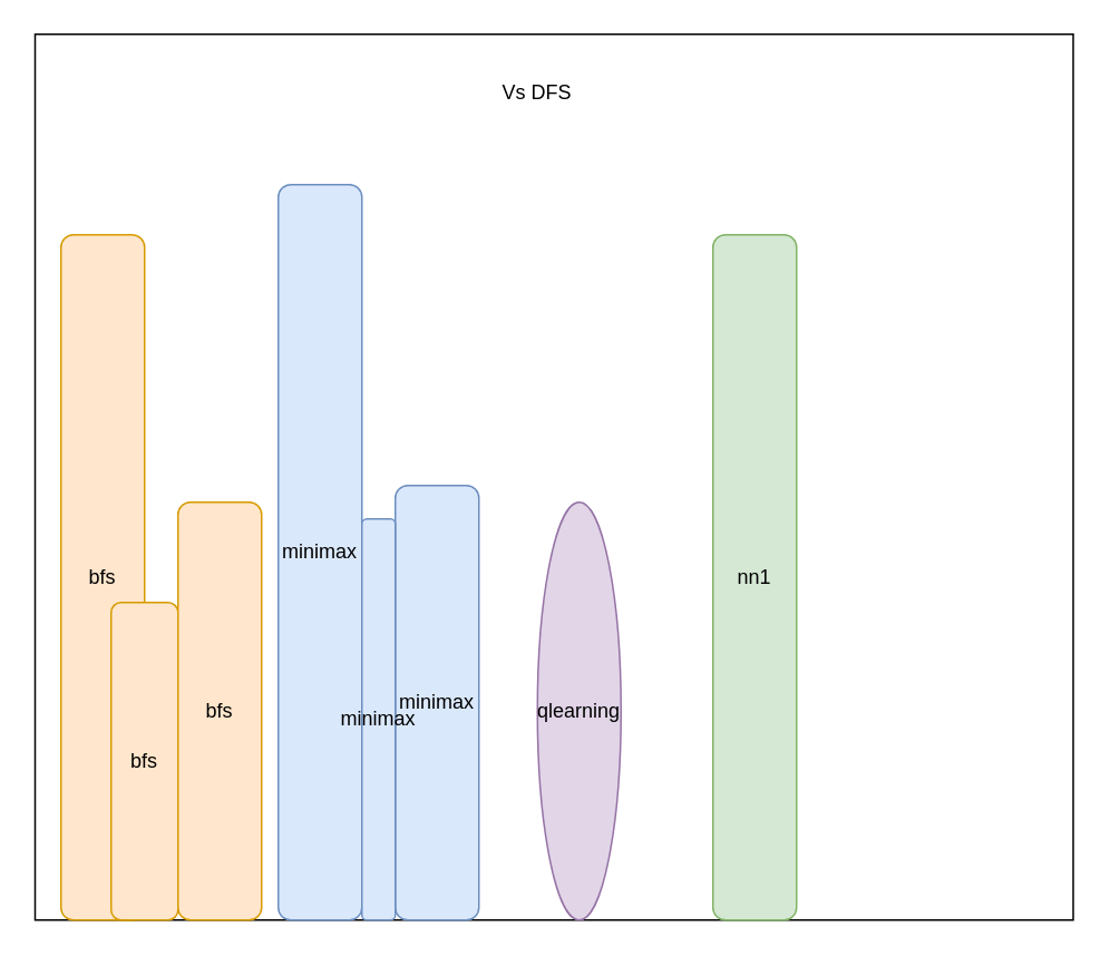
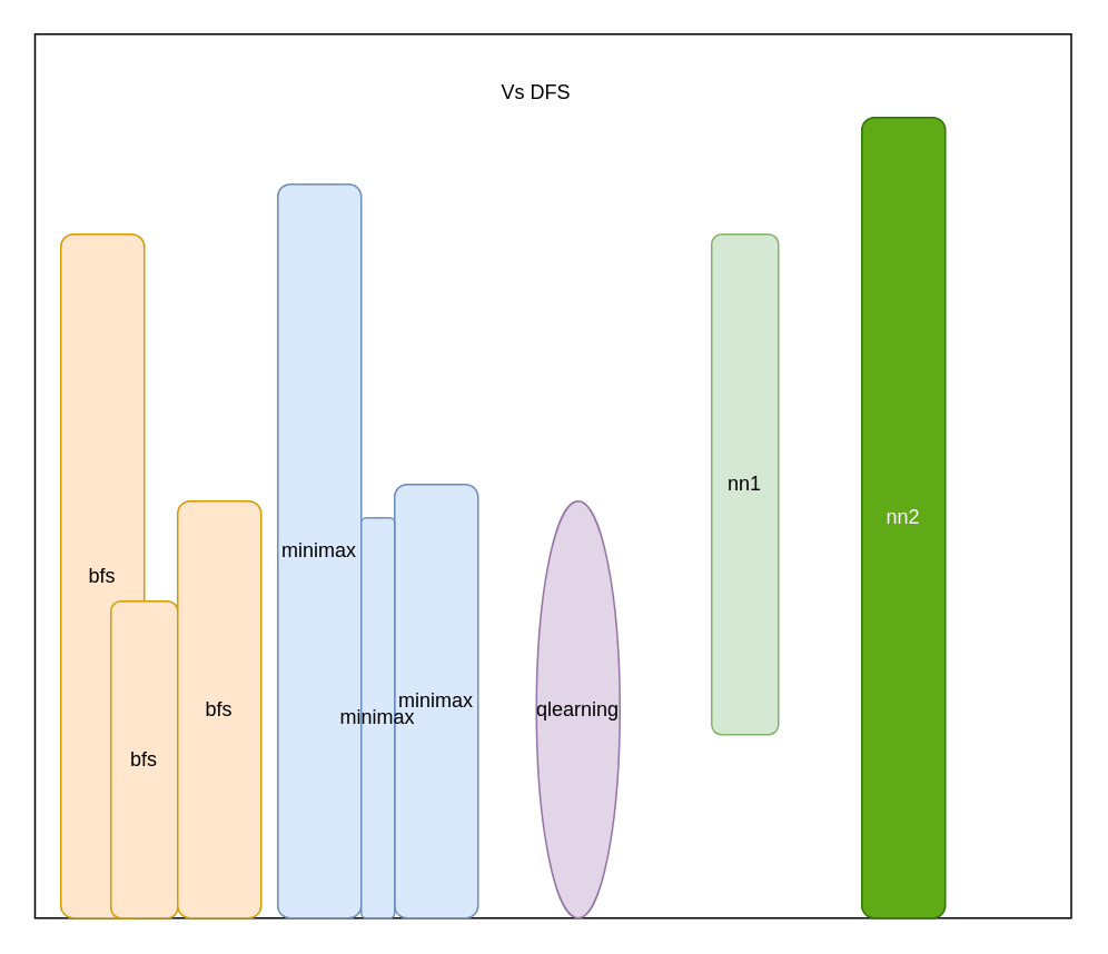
  <mxCell id="0" />
  <mxCell id="1" parent="0" />
  <mxCell id="2" value="" style="rounded=0;whiteSpace=wrap;html=1;" vertex="1" parent="1"><mxGeometry x="20.5" y="20" width="621" height="530" as="geometry" /></mxCell>
  <mxCell id="3" value="Vs DFS" style="text;html=1;strokeColor=none;fillColor=none;align=center;verticalAlign=middle;whiteSpace=wrap;rounded=0;" vertex="1" parent="1"><mxGeometry x="281" y="35" width="80" height="40" as="geometry" /></mxCell>
  <mxCell id="4" value="bfs" style="rounded=1;whiteSpace=wrap;html=1;fillColor=#ffe6cc;strokeColor=#d79b00;" vertex="1" parent="1"><mxGeometry x="36" y="140" width="50" height="410" as="geometry" /></mxCell>
  <mxCell id="5" value="minimax" style="rounded=1;whiteSpace=wrap;html=1;fillColor=#dae8fc;strokeColor=#6c8ebf;" vertex="1" parent="1"><mxGeometry x="166" y="110" width="50" height="440" as="geometry" /></mxCell>
  <mxCell id="6" value="qlearning" style="ellipse;whiteSpace=wrap;html=1;fillColor=#e1d5e7;strokeColor=#9673a6;" vertex="1" parent="1"><mxGeometry x="321" y="300" width="50" height="250" as="geometry" /></mxCell>
- <mxCell id="7" value="nn1" style="rounded=1;whiteSpace=wrap;html=1;fillColor=#d5e8d4;strokeColor=#82b366;" vertex="1" parent="1"><mxGeometry x="426" y="140" width="50" height="410" as="geometry" /></mxCell>
+ <mxCell id="7" value="nn1" style="rounded=1;whiteSpace=wrap;html=1;fillColor=#d5e8d4;strokeColor=#82b366;" vertex="1" parent="1"><mxGeometry x="426" y="140" width="40" height="300" as="geometry" /></mxCell>
+ <mxCell id="8" value="nn2" style="rounded=1;whiteSpace=wrap;html=1;fillColor=#60a917;fontColor=#ffffff;strokeColor=#2D7600;" vertex="1" parent="1"><mxGeometry x="516" y="70" width="50" height="480" as="geometry" /></mxCell>
  <mxCell id="9" value="bfs" style="rounded=1;whiteSpace=wrap;html=1;fillColor=#ffe6cc;strokeColor=#d79b00;" vertex="1" parent="1"><mxGeometry x="66" y="360" width="40" height="190" as="geometry" /></mxCell>
  <mxCell id="10" value="bfs" style="rounded=1;whiteSpace=wrap;html=1;fillColor=#ffe6cc;strokeColor=#d79b00;" vertex="1" parent="1"><mxGeometry x="106" y="300" width="50" height="250" as="geometry" /></mxCell>
  <mxCell id="11" value="minimax" style="rounded=1;whiteSpace=wrap;html=1;fillColor=#dae8fc;strokeColor=#6c8ebf;" vertex="1" parent="1"><mxGeometry x="236" y="290" width="50" height="260" as="geometry" /></mxCell>
  <mxCell id="12" value="minimax" style="rounded=1;whiteSpace=wrap;html=1;fillColor=#dae8fc;strokeColor=#6c8ebf;" vertex="1" parent="1"><mxGeometry x="216" y="310" width="20" height="240" as="geometry" /></mxCell>
